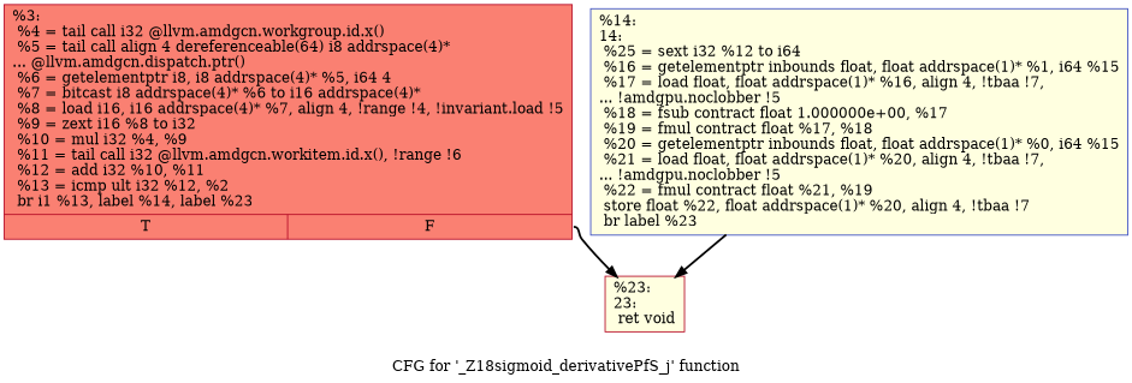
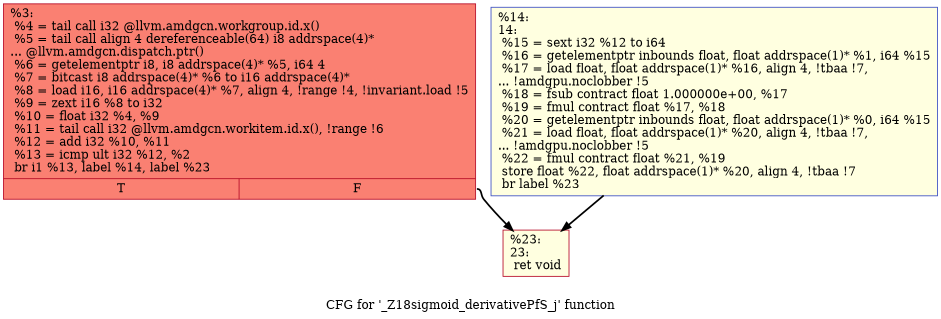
  digraph {
    label="CFG for '_Z18sigmoid_derivativePfS_j' function"
    node [color="#b70d28ff" fillcolor=lightyellow shape=record style=filled]
    edge [style=bold]
-   n1 [fillcolor=salmon label="{%3:\l  %4 = tail call i32 @llvm.amdgcn.workgroup.id.x()\l  %5 = tail call align 4 dereferenceable(64) i8 addrspace(4)*\l... @llvm.amdgcn.dispatch.ptr()\l  %6 = getelementptr i8, i8 addrspace(4)* %5, i64 4\l  %7 = bitcast i8 addrspace(4)* %6 to i16 addrspace(4)*\l  %8 = load i16, i16 addrspace(4)* %7, align 4, !range !4, !invariant.load !5\l  %9 = zext i16 %8 to i32\l  %10 = mul i32 %4, %9\l  %11 = tail call i32 @llvm.amdgcn.workitem.id.x(), !range !6\l  %12 = add i32 %10, %11\l  %13 = icmp ult i32 %12, %2\l  br i1 %13, label %14, label %23\l|{<s0>T|<s1>F}}"]
+   n1 [fillcolor=salmon label="{%3:\l  %4 = tail call i32 @llvm.amdgcn.workgroup.id.x()\l  %5 = tail call align 4 dereferenceable(64) i8 addrspace(4)*\l... @llvm.amdgcn.dispatch.ptr()\l  %6 = getelementptr i8, i8 addrspace(4)* %5, i64 4\l  %7 = bitcast i8 addrspace(4)* %6 to i16 addrspace(4)*\l  %8 = load i16, i16 addrspace(4)* %7, align 4, !range !4, !invariant.load !5\l  %9 = zext i16 %8 to i32\l  %10 = float i32 %4, %9\l  %11 = tail call i32 @llvm.amdgcn.workitem.id.x(), !range !6\l  %12 = add i32 %10, %11\l  %13 = icmp ult i32 %12, %2\l  br i1 %13, label %14, label %23\l|{<s0>T|<s1>F}}"]
    n2 [label="{%23:\l23:                                               \l  ret void\l}"]
-   n3 [color="#3d50c3ff" label="{%14:\l14:                                               \l  %25 = sext i32 %12 to i64\l  %16 = getelementptr inbounds float, float addrspace(1)* %1, i64 %15\l  %17 = load float, float addrspace(1)* %16, align 4, !tbaa !7,\l... !amdgpu.noclobber !5\l  %18 = fsub contract float 1.000000e+00, %17\l  %19 = fmul contract float %17, %18\l  %20 = getelementptr inbounds float, float addrspace(1)* %0, i64 %15\l  %21 = load float, float addrspace(1)* %20, align 4, !tbaa !7,\l... !amdgpu.noclobber !5\l  %22 = fmul contract float %21, %19\l  store float %22, float addrspace(1)* %20, align 4, !tbaa !7\l  br label %23\l}"]
+   n3 [color="#3d50c3ff" label="{%14:\l14:                                               \l  %15 = sext i32 %12 to i64\l  %16 = getelementptr inbounds float, float addrspace(1)* %1, i64 %15\l  %17 = load float, float addrspace(1)* %16, align 4, !tbaa !7,\l... !amdgpu.noclobber !5\l  %18 = fsub contract float 1.000000e+00, %17\l  %19 = fmul contract float %17, %18\l  %20 = getelementptr inbounds float, float addrspace(1)* %0, i64 %15\l  %21 = load float, float addrspace(1)* %20, align 4, !tbaa !7,\l... !amdgpu.noclobber !5\l  %22 = fmul contract float %21, %19\l  store float %22, float addrspace(1)* %20, align 4, !tbaa !7\l  br label %23\l}"]
    n1 -> n2 [tailport=s1]
    n3 -> n2
  }
